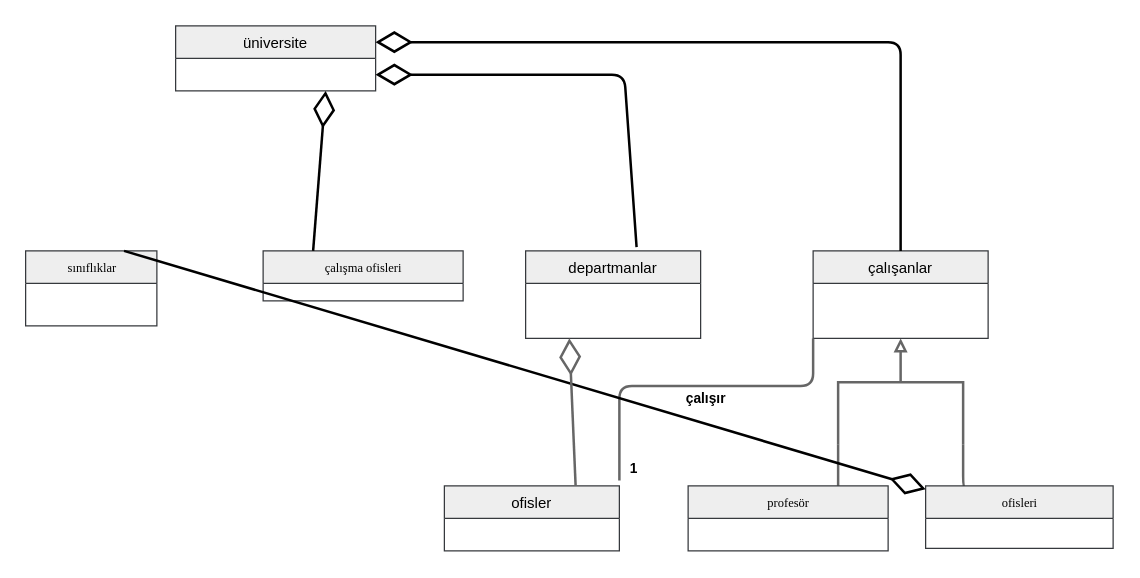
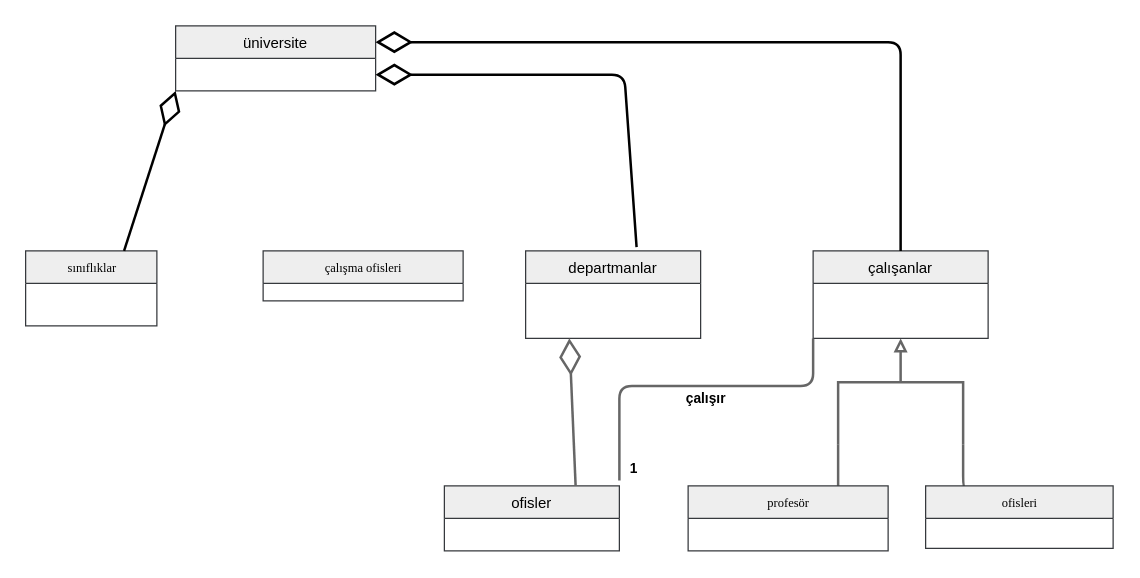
  <mxCell id="0" />
  <mxCell id="1" parent="0" />
  <mxCell id="2" style="edgeStyle=orthogonalEdgeStyle;rounded=1;jumpSize=6;orthogonalLoop=1;jettySize=auto;html=1;startArrow=none;startFill=0;endArrow=none;endFill=0;strokeWidth=2;entryX=1;entryY=0;entryDx=0;entryDy=0;entryPerimeter=0;fillColor=#f5f5f5;strokeColor=#666666;exitX=0.25;exitY=0;exitDx=0;exitDy=0;" edge="1" parent="1" source="3" target="19"><mxGeometry relative="1" as="geometry"><mxPoint x="770" y="360" as="targetPoint" /><mxPoint x="770" y="400" as="sourcePoint" /><Array as="points"><mxPoint x="770" y="390" /></Array></mxGeometry></mxCell>
  <mxCell id="3" value="ofisleri" style="swimlane;html=1;fontStyle=0;childLayout=stackLayout;horizontal=1;startSize=26;fillColor=#eeeeee;horizontalStack=0;resizeParent=1;resizeLast=0;collapsible=1;marginBottom=0;swimlaneFillColor=#ffffff;rounded=0;shadow=0;comic=0;labelBackgroundColor=none;strokeWidth=1;fontFamily=Verdana;fontSize=10;align=center;strokeColor=#36393d;" parent="1" vertex="1"><mxGeometry x="740" y="388" width="150" height="50" as="geometry" /></mxCell>
  <mxCell id="4" value="sınıflıklar" style="swimlane;html=1;fontStyle=0;childLayout=stackLayout;horizontal=1;startSize=26;fillColor=#eeeeee;horizontalStack=0;resizeParent=1;resizeLast=0;collapsible=1;marginBottom=0;swimlaneFillColor=#ffffff;rounded=0;shadow=0;comic=0;labelBackgroundColor=none;strokeWidth=1;fontFamily=Verdana;fontSize=10;align=center;strokeColor=#36393d;" parent="1" vertex="1"><mxGeometry x="20" y="200" width="105" height="60" as="geometry" /></mxCell>
  <mxCell id="5" style="edgeStyle=orthogonalEdgeStyle;rounded=1;jumpSize=6;orthogonalLoop=1;jettySize=auto;html=1;exitX=0.75;exitY=0;exitDx=0;exitDy=0;entryX=1;entryY=1;entryDx=0;entryDy=0;entryPerimeter=0;startArrow=none;startFill=0;endArrow=none;endFill=0;strokeWidth=2;fillColor=#f5f5f5;strokeColor=#666666;" edge="1" parent="1" source="6" target="19"><mxGeometry relative="1" as="geometry" /></mxCell>
  <mxCell id="6" value="profesör" style="swimlane;html=1;fontStyle=0;childLayout=stackLayout;horizontal=1;startSize=26;fillColor=#eeeeee;horizontalStack=0;resizeParent=1;resizeLast=0;collapsible=1;marginBottom=0;swimlaneFillColor=#ffffff;rounded=0;shadow=0;comic=0;labelBackgroundColor=none;strokeWidth=1;fontFamily=Verdana;fontSize=10;align=center;strokeColor=#36393d;" parent="1" vertex="1"><mxGeometry x="550" y="388" width="160" height="52" as="geometry" /></mxCell>
  <mxCell id="7" value="çalışma ofisleri" style="swimlane;html=1;fontStyle=0;childLayout=stackLayout;horizontal=1;startSize=26;fillColor=#eeeeee;horizontalStack=0;resizeParent=1;resizeLast=0;collapsible=1;marginBottom=0;swimlaneFillColor=#ffffff;rounded=0;shadow=0;comic=0;labelBackgroundColor=none;strokeWidth=1;fontFamily=Verdana;fontSize=10;align=center;strokeColor=#36393d;" parent="1" vertex="1"><mxGeometry x="210" y="200" width="160" height="40" as="geometry" /></mxCell>
  <mxCell id="8" value="departmanlar" style="swimlane;fontStyle=0;childLayout=stackLayout;horizontal=1;startSize=26;horizontalStack=0;resizeParent=1;resizeParentMax=0;resizeLast=0;collapsible=1;marginBottom=0;fillColor=#eeeeee;strokeColor=#36393d;" vertex="1" parent="1"><mxGeometry x="420" y="200" width="140" height="70" as="geometry" /></mxCell>
  <mxCell id="9" style="edgeStyle=orthogonalEdgeStyle;rounded=1;jumpSize=6;orthogonalLoop=1;jettySize=auto;html=1;exitX=0.5;exitY=1;exitDx=0;exitDy=0;entryX=0;entryY=0.5;entryDx=0;entryDy=0;entryPerimeter=0;startArrow=block;startFill=0;endArrow=none;endFill=0;strokeWidth=2;fillColor=#f5f5f5;strokeColor=#666666;" edge="1" parent="1" source="10" target="19"><mxGeometry relative="1" as="geometry" /></mxCell>
  <mxCell id="10" value="çalışanlar" style="swimlane;fontStyle=0;childLayout=stackLayout;horizontal=1;startSize=26;horizontalStack=0;resizeParent=1;resizeParentMax=0;resizeLast=0;collapsible=1;marginBottom=0;fillColor=#eeeeee;strokeColor=#36393d;" vertex="1" parent="1"><mxGeometry x="650" y="200" width="140" height="70" as="geometry" /></mxCell>
  <mxCell id="11" value="üniversite" style="swimlane;fontStyle=0;childLayout=stackLayout;horizontal=1;startSize=26;horizontalStack=0;resizeParent=1;resizeParentMax=0;resizeLast=0;collapsible=1;marginBottom=0;fillColor=#eeeeee;strokeColor=#36393d;" vertex="1" parent="1"><mxGeometry x="140" y="20" width="160" height="52" as="geometry" /></mxCell>
  <mxCell id="12" value="ofisler" style="swimlane;fontStyle=0;childLayout=stackLayout;horizontal=1;startSize=26;horizontalStack=0;resizeParent=1;resizeParentMax=0;resizeLast=0;collapsible=1;marginBottom=0;fillColor=#eeeeee;strokeColor=#36393d;" vertex="1" parent="1"><mxGeometry x="355" y="388" width="140" height="52" as="geometry" /></mxCell>
  <mxCell id="13" value="çalışır" style="endArrow=none;html=1;endSize=12;startArrow=none;startSize=14;startFill=0;edgeStyle=orthogonalEdgeStyle;strokeWidth=2;align=center;entryX=0.913;entryY=-0.081;entryDx=0;entryDy=0;endFill=0;verticalAlign=middle;entryPerimeter=0;exitX=0;exitY=1;exitDx=0;exitDy=0;fontStyle=1;fillColor=#f5f5f5;strokeColor=#666666;" edge="1" parent="12" source="10"><mxGeometry x="-0.081" y="10" relative="1" as="geometry"><mxPoint x="307" y="-108" as="sourcePoint" /><mxPoint x="140.02" y="-4.212" as="targetPoint" /><Array as="points"><mxPoint x="295" y="-80" /><mxPoint x="140" y="-80" /></Array><mxPoint as="offset" /></mxGeometry></mxCell>
  <mxCell id="14" value="1" style="edgeLabel;resizable=0;html=1;align=right;verticalAlign=top;fontStyle=1" connectable="0" vertex="1" parent="13"><mxGeometry x="1" relative="1" as="geometry"><mxPoint x="15" y="-23" as="offset" /></mxGeometry></mxCell>
  <mxCell id="15" value="" style="endArrow=diamondThin;endFill=0;endSize=24;html=1;strokeWidth=2;exitX=0.634;exitY=-0.043;exitDx=0;exitDy=0;exitPerimeter=0;entryX=1;entryY=0.75;entryDx=0;entryDy=0;" edge="1" parent="1" source="8" target="11"><mxGeometry width="160" relative="1" as="geometry"><mxPoint x="380" y="100" as="sourcePoint" /><mxPoint x="540" y="100" as="targetPoint" /><Array as="points"><mxPoint x="499" y="59" /></Array></mxGeometry></mxCell>
- <mxCell id="16" value="" style="endArrow=diamondThin;endFill=0;endSize=24;html=1;strokeWidth=2;exitX=0.25;exitY=0;exitDx=0;exitDy=0;entryX=0.75;entryY=1;entryDx=0;entryDy=0;" edge="1" parent="1" source="7" target="11"><mxGeometry width="160" relative="1" as="geometry"><mxPoint x="245" y="196" as="sourcePoint" /><mxPoint x="250" y="70" as="targetPoint" /><Array as="points" /></mxGeometry></mxCell>
- <mxCell id="17" value="" style="endArrow=diamondThin;endFill=0;endSize=24;html=1;strokeWidth=2;exitX=0.75;exitY=0;exitDx=0;exitDy=0;" edge="1" parent="1" source="4" target="3"><mxGeometry width="160" relative="1" as="geometry"><mxPoint x="30" y="130" as="sourcePoint" /><mxPoint x="160" y="70" as="targetPoint" /></mxGeometry></mxCell>
+ <mxCell id="17" value="" style="endArrow=diamondThin;endFill=0;endSize=24;html=1;strokeWidth=2;exitX=0.75;exitY=0;exitDx=0;exitDy=0;entryX=0;entryY=1;entryDx=0;entryDy=0;" edge="1" parent="1" source="4" target="11"><mxGeometry width="160" relative="1" as="geometry"><mxPoint x="30" y="130" as="sourcePoint" /><mxPoint x="160" y="70" as="targetPoint" /></mxGeometry></mxCell>
  <mxCell id="18" value="" style="endArrow=diamondThin;endFill=0;endSize=24;html=1;strokeWidth=2;exitX=0.5;exitY=0;exitDx=0;exitDy=0;entryX=1;entryY=0.25;entryDx=0;entryDy=0;" edge="1" parent="1" source="10" target="11"><mxGeometry width="160" relative="1" as="geometry"><mxPoint x="720" y="190" as="sourcePoint" /><mxPoint x="790" y="80" as="targetPoint" /><Array as="points"><mxPoint x="720" y="33" /></Array></mxGeometry></mxCell>
  <mxCell id="19" value="" style="strokeWidth=2;html=1;shape=mxgraph.flowchart.annotation_1;align=left;pointerEvents=1;direction=south;fillColor=#f5f5f5;strokeColor=#666666;fontColor=#333333;" vertex="1" parent="1"><mxGeometry x="670" y="305" width="100" height="50" as="geometry" /></mxCell>
  <mxCell id="20" value="" style="endArrow=diamondThin;endFill=0;endSize=24;html=1;strokeWidth=2;exitX=0.75;exitY=0;exitDx=0;exitDy=0;fillColor=#f5f5f5;strokeColor=#666666;entryX=0.25;entryY=1;entryDx=0;entryDy=0;" edge="1" parent="1" source="12" target="8"><mxGeometry width="160" relative="1" as="geometry"><mxPoint x="380" y="329.5" as="sourcePoint" /><mxPoint x="470" y="280" as="targetPoint" /></mxGeometry></mxCell>
